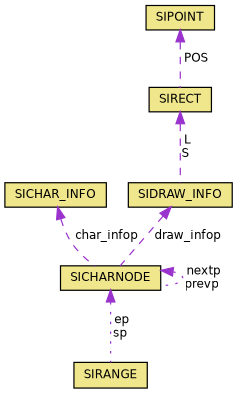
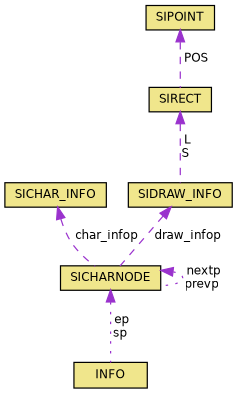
  digraph {
    node [color=black fillcolor=khaki fontname=Helvetica fontsize=10 shape=record style=filled]
    edge [color=darkorchid3 dir=back fontname=Helvetica fontsize=10 labelfontname=Helvetica labelfontsize=10 style=dashed]
-   n1 [fontcolor=black height=0.2 label=SIRANGE width=0.4]
+   n1 [fontcolor=black height=0.2 label=INFO width=0.4]
    n2 [height=0.2 label=SICHARNODE width=0.4]
    n3 [height=0.2 label=SICHAR_INFO width=0.4]
    n4 [height=0.2 label=SIDRAW_INFO width=0.4]
    n5 [height=0.2 label=SIPOINT width=0.4]
    n6 [height=0.2 label=SIRECT width=0.4]
    n2 -> n1 [label=" ep\nsp" style=dotted]
    n2 -> n2 [label=" nextp\nprevp" style=dotted]
    n3 -> n2 [label=" char_infop"]
    n4 -> n2 [label=" draw_infop"]
    n5 -> n6 [label=" POS"]
    n6 -> n4 [label=" L\nS"]
  }
